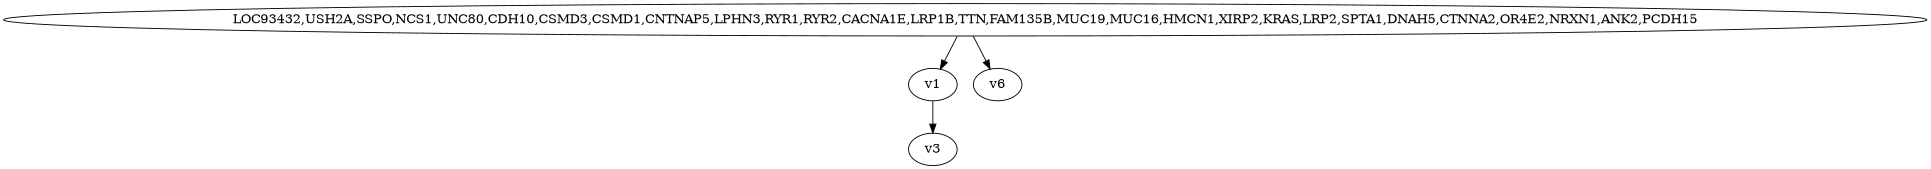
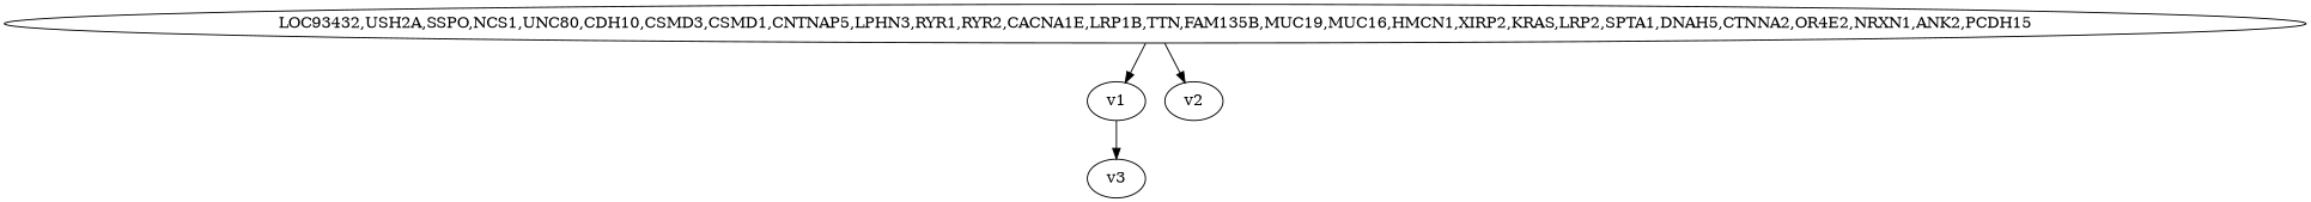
  digraph {
    n1 [label=v1]
    v3
    n3 [label="LOC93432,USH2A,SSPO,NCS1,UNC80,CDH10,CSMD3,CSMD1,CNTNAP5,LPHN3,RYR1,RYR2,CACNA1E,LRP1B,TTN,FAM135B,MUC19,MUC16,HMCN1,XIRP2,KRAS,LRP2,SPTA1,DNAH5,CTNNA2,OR4E2,NRXN1,ANK2,PCDH15"]
-   v2 [label=v6]
+   v2
    n1 -> v3
    n3 -> n1
    n3 -> v2
  }
